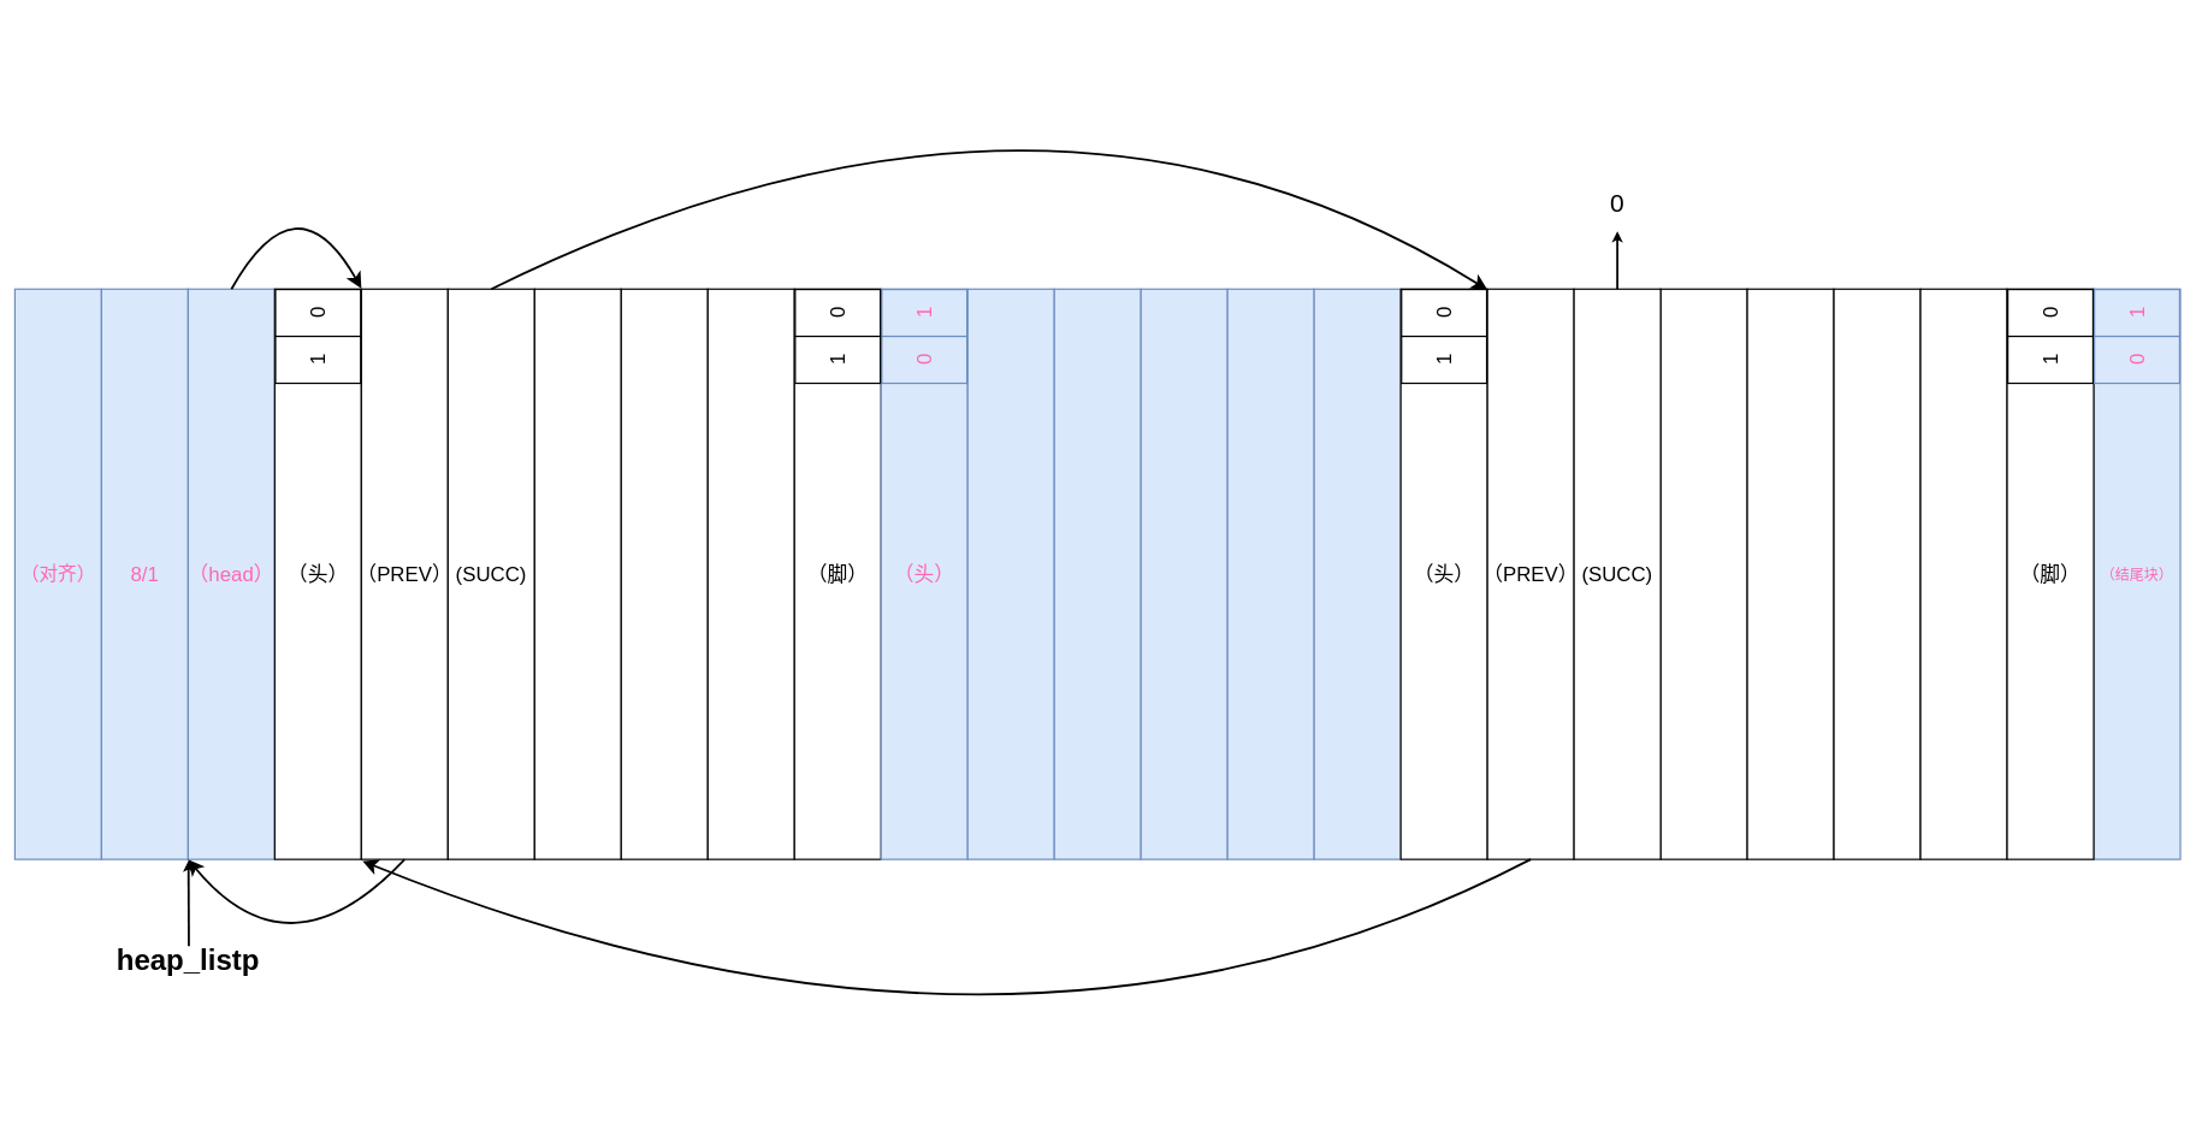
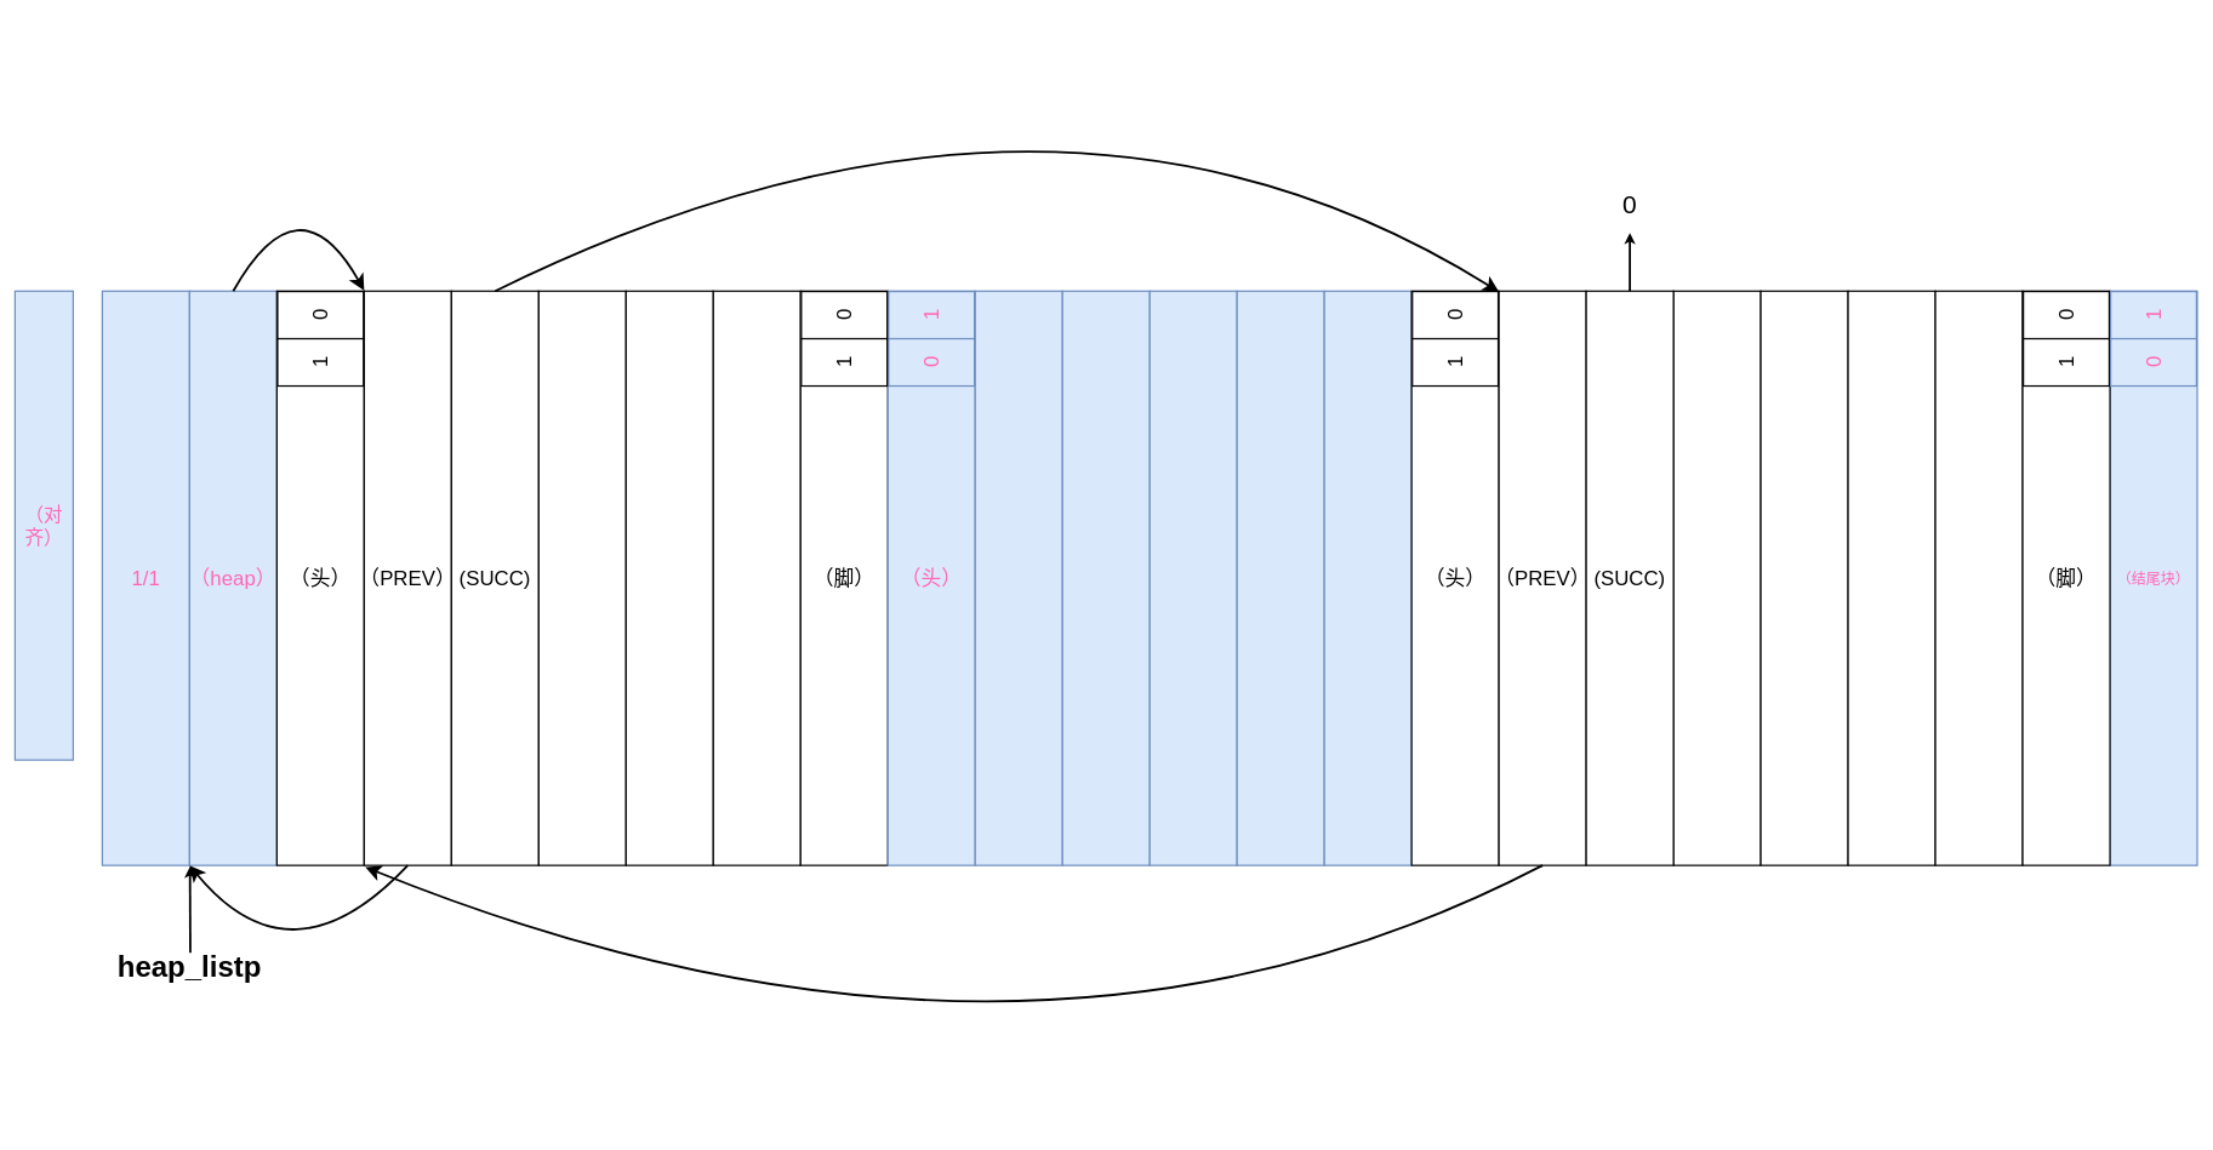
  <mxCell id="0" />
  <mxCell id="1" parent="0" />
- <mxCell id="2" value="&lt;font style=&quot;font-size: 26px&quot; color=&quot;#ff66b3&quot;&gt;（对齐）&lt;/font&gt;" style="rounded=0;whiteSpace=wrap;html=1;fillColor=#dae8fc;strokeColor=#6c8ebf;strokeWidth=2;" parent="1" vertex="1"><mxGeometry x="20" y="400" width="120" height="790" as="geometry" /></mxCell>
- <mxCell id="3" value="&lt;font color=&quot;#ff66b3&quot; style=&quot;font-size: 28px&quot;&gt;8/1&lt;/font&gt;" style="rounded=0;whiteSpace=wrap;html=1;fillColor=#dae8fc;strokeColor=#6c8ebf;strokeWidth=2;" parent="1" vertex="1"><mxGeometry x="140" y="400" width="120" height="790" as="geometry" /></mxCell>
- <mxCell id="4" value="&lt;font style=&quot;font-size: 28px&quot; color=&quot;#ff66b3&quot;&gt;&lt;font style=&quot;font-size: 28px&quot;&gt;（head&lt;/font&gt;）&lt;/font&gt;" style="rounded=0;whiteSpace=wrap;html=1;fillColor=#dae8fc;strokeColor=#6c8ebf;strokeWidth=2;" parent="1" vertex="1"><mxGeometry x="260" y="400" width="120" height="790" as="geometry" /></mxCell>
+ <mxCell id="2" value="&lt;font style=&quot;font-size: 26px&quot; color=&quot;#ff66b3&quot;&gt;（对齐）&lt;/font&gt;" style="rounded=0;whiteSpace=wrap;html=1;fillColor=#dae8fc;strokeColor=#6c8ebf;strokeWidth=2;" parent="1" vertex="1"><mxGeometry x="20" y="400" width="80" height="645" as="geometry" /></mxCell>
+ <mxCell id="3" value="&lt;font color=&quot;#ff66b3&quot; style=&quot;font-size: 28px&quot;&gt;1/1&lt;/font&gt;" style="rounded=0;whiteSpace=wrap;html=1;fillColor=#dae8fc;strokeColor=#6c8ebf;strokeWidth=2;" parent="1" vertex="1"><mxGeometry x="140" y="400" width="120" height="790" as="geometry" /></mxCell>
+ <mxCell id="4" value="&lt;font style=&quot;font-size: 28px&quot; color=&quot;#ff66b3&quot;&gt;&lt;font style=&quot;font-size: 28px&quot;&gt;（heap&lt;/font&gt;）&lt;/font&gt;" style="rounded=0;whiteSpace=wrap;html=1;fillColor=#dae8fc;strokeColor=#6c8ebf;strokeWidth=2;" parent="1" vertex="1"><mxGeometry x="260" y="400" width="120" height="790" as="geometry" /></mxCell>
  <mxCell id="5" value="&lt;font style=&quot;font-size: 28px&quot;&gt;（头）&lt;/font&gt;" style="rounded=0;whiteSpace=wrap;html=1;fontColor=#000000;strokeWidth=2;" parent="1" vertex="1"><mxGeometry x="380" y="400" width="120" height="790" as="geometry" /></mxCell>
  <mxCell id="6" value="&lt;font style=&quot;font-size: 28px&quot;&gt;（PREV）&lt;/font&gt;" style="rounded=0;whiteSpace=wrap;html=1;strokeWidth=2;" parent="1" vertex="1"><mxGeometry x="500" y="400" width="120" height="790" as="geometry" /></mxCell>
  <mxCell id="7" value="&lt;font style=&quot;font-size: 28px&quot;&gt;(SUCC)&lt;/font&gt;" style="rounded=0;whiteSpace=wrap;html=1;strokeWidth=2;" parent="1" vertex="1"><mxGeometry x="620" y="400" width="120" height="790" as="geometry" /></mxCell>
  <mxCell id="8" value="" style="rounded=0;whiteSpace=wrap;html=1;strokeWidth=2;" parent="1" vertex="1"><mxGeometry x="740" y="400" width="120" height="790" as="geometry" /></mxCell>
  <mxCell id="9" value="" style="rounded=0;whiteSpace=wrap;html=1;strokeWidth=2;" parent="1" vertex="1"><mxGeometry x="860" y="400" width="120" height="790" as="geometry" /></mxCell>
  <mxCell id="10" value="" style="rounded=0;whiteSpace=wrap;html=1;strokeWidth=2;" parent="1" vertex="1"><mxGeometry x="980" y="400" width="120" height="790" as="geometry" /></mxCell>
  <mxCell id="11" value="&lt;font style=&quot;font-size: 28px&quot;&gt;（脚）&lt;/font&gt;" style="rounded=0;whiteSpace=wrap;html=1;fontColor=#000000;strokeWidth=2;" parent="1" vertex="1"><mxGeometry x="1100" y="400" width="120" height="790" as="geometry" /></mxCell>
  <mxCell id="12" value="&lt;font color=&quot;#ff66b3&quot; style=&quot;font-size: 28px&quot;&gt;（头）&lt;/font&gt;" style="rounded=0;whiteSpace=wrap;html=1;fillColor=#dae8fc;strokeColor=#6c8ebf;strokeWidth=2;" parent="1" vertex="1"><mxGeometry x="1220" y="400" width="120" height="790" as="geometry" /></mxCell>
  <mxCell id="13" value="" style="rounded=0;whiteSpace=wrap;html=1;fillColor=#dae8fc;strokeColor=#6c8ebf;strokeWidth=2;" parent="1" vertex="1"><mxGeometry x="1340" y="400" width="120" height="790" as="geometry" /></mxCell>
  <mxCell id="14" value="" style="rounded=0;whiteSpace=wrap;html=1;fillColor=#dae8fc;strokeColor=#6c8ebf;strokeWidth=2;" parent="1" vertex="1"><mxGeometry x="1460" y="400" width="120" height="790" as="geometry" /></mxCell>
  <mxCell id="15" value="" style="rounded=0;whiteSpace=wrap;html=1;fillColor=#dae8fc;strokeColor=#6c8ebf;strokeWidth=2;" parent="1" vertex="1"><mxGeometry x="1580" y="400" width="120" height="790" as="geometry" /></mxCell>
  <mxCell id="16" value="" style="rounded=0;whiteSpace=wrap;html=1;fillColor=#dae8fc;strokeColor=#6c8ebf;strokeWidth=2;" parent="1" vertex="1"><mxGeometry x="1700" y="400" width="120" height="790" as="geometry" /></mxCell>
  <mxCell id="17" value="" style="rounded=0;whiteSpace=wrap;html=1;fillColor=#dae8fc;strokeColor=#6c8ebf;strokeWidth=2;" parent="1" vertex="1"><mxGeometry x="1820" y="400" width="120" height="790" as="geometry" /></mxCell>
  <mxCell id="18" value="" style="rounded=0;whiteSpace=wrap;html=1;strokeWidth=2;" parent="1" vertex="1"><mxGeometry x="2300" y="400" width="120" height="790" as="geometry" /></mxCell>
  <mxCell id="19" value="" style="rounded=0;whiteSpace=wrap;html=1;strokeWidth=2;" parent="1" vertex="1"><mxGeometry x="2420" y="400" width="120" height="790" as="geometry" /></mxCell>
  <mxCell id="20" value="" style="rounded=0;whiteSpace=wrap;html=1;strokeWidth=2;" parent="1" vertex="1"><mxGeometry x="2540" y="400" width="120" height="790" as="geometry" /></mxCell>
  <mxCell id="21" value="" style="rounded=0;whiteSpace=wrap;html=1;strokeWidth=2;" parent="1" vertex="1"><mxGeometry x="2660" y="400" width="120" height="790" as="geometry" /></mxCell>
  <mxCell id="22" value="&lt;font color=&quot;#ff66b3&quot; style=&quot;font-size: 20px&quot;&gt;（结尾块）&lt;/font&gt;" style="rounded=0;whiteSpace=wrap;html=1;fillColor=#dae8fc;strokeColor=#6c8ebf;strokeWidth=2;" parent="1" vertex="1"><mxGeometry x="2900" y="400" width="120" height="790" as="geometry" /></mxCell>
  <mxCell id="23" value="&lt;font style=&quot;font-size: 40px;&quot;&gt;heap_listp&lt;/font&gt;" style="text;html=1;strokeColor=none;fillColor=none;align=center;verticalAlign=middle;whiteSpace=wrap;rounded=0;fontSize=40;fontStyle=1" parent="1" vertex="1"><mxGeometry x="170" y="1306" width="180" height="43" as="geometry" /></mxCell>
  <mxCell id="24" value="" style="endArrow=classic;html=1;entryX=0.025;entryY=1.001;entryDx=0;entryDy=0;entryPerimeter=0;strokeWidth=3;" parent="1" edge="1"><mxGeometry width="50" height="50" relative="1" as="geometry"><mxPoint x="261" y="1310" as="sourcePoint" /><mxPoint x="260.5" y="1192" as="targetPoint" /></mxGeometry></mxCell>
  <mxCell id="25" value="&lt;font style=&quot;font-size: 28px&quot; color=&quot;#ff66b3&quot;&gt;1&lt;/font&gt;" style="rounded=0;whiteSpace=wrap;html=1;rotation=-90;fillColor=#dae8fc;strokeColor=#6c8ebf;strokeWidth=2;" parent="1" vertex="1"><mxGeometry x="1247.5" y="374" width="65" height="118" as="geometry" /></mxCell>
  <mxCell id="26" value="&lt;font style=&quot;font-size: 28px&quot; color=&quot;#ff66b3&quot;&gt;0&lt;/font&gt;" style="rounded=0;whiteSpace=wrap;html=1;rotation=-90;fillColor=#dae8fc;strokeColor=#6c8ebf;strokeWidth=2;" parent="1" vertex="1"><mxGeometry x="1247.5" y="439" width="65" height="118" as="geometry" /></mxCell>
  <mxCell id="27" value="&lt;font style=&quot;font-size: 28px&quot;&gt;0&lt;br&gt;&lt;/font&gt;" style="rounded=0;whiteSpace=wrap;html=1;rotation=-90;fontColor=#000000;strokeWidth=2;" parent="1" vertex="1"><mxGeometry x="407.5" y="374" width="65" height="118" as="geometry" /></mxCell>
  <mxCell id="28" value="&lt;font style=&quot;font-size: 28px&quot;&gt;1&lt;/font&gt;" style="rounded=0;whiteSpace=wrap;html=1;rotation=-90;fontColor=#000000;strokeWidth=2;" parent="1" vertex="1"><mxGeometry x="407.5" y="439" width="65" height="118" as="geometry" /></mxCell>
  <mxCell id="29" value="&lt;font style=&quot;font-size: 28px&quot;&gt;0&lt;/font&gt;" style="rounded=0;whiteSpace=wrap;html=1;rotation=-90;fontColor=#000000;strokeWidth=2;" parent="1" vertex="1"><mxGeometry x="1127.5" y="374" width="65" height="118" as="geometry" /></mxCell>
  <mxCell id="30" value="&lt;font style=&quot;font-size: 28px&quot;&gt;1&lt;/font&gt;" style="rounded=0;whiteSpace=wrap;html=1;rotation=-90;fontColor=#000000;strokeWidth=2;" parent="1" vertex="1"><mxGeometry x="1127.5" y="439" width="65" height="118" as="geometry" /></mxCell>
  <mxCell id="31" value="&lt;font style=&quot;font-size: 28px&quot;&gt;（头）&lt;/font&gt;" style="rounded=0;whiteSpace=wrap;html=1;fontColor=#000000;strokeWidth=2;" parent="1" vertex="1"><mxGeometry x="1940" y="400" width="120" height="790" as="geometry" /></mxCell>
  <mxCell id="32" value="&lt;font style=&quot;font-size: 28px&quot;&gt;0&lt;/font&gt;" style="rounded=0;whiteSpace=wrap;html=1;rotation=-90;fontColor=#000000;strokeWidth=2;" parent="1" vertex="1"><mxGeometry x="1967.5" y="374" width="65" height="118" as="geometry" /></mxCell>
  <mxCell id="33" value="&lt;font style=&quot;font-size: 28px&quot;&gt;1&lt;/font&gt;" style="rounded=0;whiteSpace=wrap;html=1;rotation=-90;fontColor=#000000;strokeWidth=2;" parent="1" vertex="1"><mxGeometry x="1967.5" y="439" width="65" height="118" as="geometry" /></mxCell>
  <mxCell id="34" value="&lt;font style=&quot;font-size: 28px&quot;&gt;（PREV）&lt;/font&gt;" style="rounded=0;whiteSpace=wrap;html=1;strokeWidth=2;" parent="1" vertex="1"><mxGeometry x="2060" y="400" width="120" height="790" as="geometry" /></mxCell>
  <mxCell id="35" value="&lt;font style=&quot;font-size: 28px&quot;&gt;(SUCC)&lt;/font&gt;" style="rounded=0;whiteSpace=wrap;html=1;strokeWidth=2;" parent="1" vertex="1"><mxGeometry x="2180" y="400" width="120" height="790" as="geometry" /></mxCell>
  <mxCell id="36" value="&lt;font style=&quot;font-size: 28px&quot;&gt;（脚）&lt;/font&gt;" style="rounded=0;whiteSpace=wrap;html=1;fontColor=#000000;strokeWidth=2;" parent="1" vertex="1"><mxGeometry x="2780" y="400" width="120" height="790" as="geometry" /></mxCell>
  <mxCell id="37" value="&lt;font style=&quot;font-size: 28px&quot;&gt;0&lt;br&gt;&lt;/font&gt;" style="rounded=0;whiteSpace=wrap;html=1;rotation=-90;fontColor=#000000;strokeWidth=2;" parent="1" vertex="1"><mxGeometry x="2807.5" y="374" width="65" height="118" as="geometry" /></mxCell>
  <mxCell id="38" value="&lt;font style=&quot;font-size: 28px&quot;&gt;1&lt;/font&gt;" style="rounded=0;whiteSpace=wrap;html=1;rotation=-90;fontColor=#000000;strokeWidth=2;" parent="1" vertex="1"><mxGeometry x="2807.5" y="439" width="65" height="118" as="geometry" /></mxCell>
  <mxCell id="39" value="&lt;font style=&quot;font-size: 28px&quot; color=&quot;#ff66b3&quot;&gt;1&lt;/font&gt;" style="rounded=0;whiteSpace=wrap;html=1;rotation=-90;fillColor=#dae8fc;strokeColor=#6c8ebf;strokeWidth=2;" parent="1" vertex="1"><mxGeometry x="2927.5" y="374" width="65" height="118" as="geometry" /></mxCell>
  <mxCell id="40" value="&lt;font style=&quot;font-size: 28px&quot; color=&quot;#ff66b3&quot;&gt;0&lt;/font&gt;" style="rounded=0;whiteSpace=wrap;html=1;rotation=-90;fillColor=#dae8fc;strokeColor=#6c8ebf;strokeWidth=2;" parent="1" vertex="1"><mxGeometry x="2927.5" y="439" width="65" height="118" as="geometry" /></mxCell>
  <mxCell id="41" value="" style="endArrow=classic;html=1;fontColor=#000000;curved=1;endSize=13;strokeWidth=3;exitX=0.5;exitY=0;exitDx=0;exitDy=0;" parent="1" source="4" edge="1"><mxGeometry width="50" height="50" relative="1" as="geometry"><mxPoint x="320" y="390" as="sourcePoint" /><mxPoint x="500" y="399" as="targetPoint" /><Array as="points"><mxPoint x="410" y="240" /></Array></mxGeometry></mxCell>
  <mxCell id="42" value="" style="endArrow=classic;html=1;fontColor=#000000;exitX=0.5;exitY=0;exitDx=0;exitDy=0;curved=1;endSize=13;strokeWidth=3;" parent="1" source="7" edge="1"><mxGeometry width="50" height="50" relative="1" as="geometry"><mxPoint x="660.214" y="400.071" as="sourcePoint" /><mxPoint x="2060" y="401" as="targetPoint" /><Array as="points"><mxPoint x="1450" y="20" /></Array></mxGeometry></mxCell>
  <mxCell id="43" value="" style="endArrow=classic;html=1;strokeWidth=3;fontColor=#000000;exitX=0.5;exitY=0;exitDx=0;exitDy=0;" parent="1" source="35" edge="1"><mxGeometry width="50" height="50" relative="1" as="geometry"><mxPoint x="580" y="1410" as="sourcePoint" /><mxPoint x="2240" y="320" as="targetPoint" /></mxGeometry></mxCell>
  <mxCell id="44" value="&lt;font style=&quot;font-size: 35px;&quot;&gt;0&lt;/font&gt;" style="text;html=1;strokeColor=none;fillColor=none;align=center;verticalAlign=middle;whiteSpace=wrap;rounded=0;fontColor=#000000;fontSize=35;" parent="1" vertex="1"><mxGeometry x="2220" y="270" width="40" height="20" as="geometry" /></mxCell>
  <mxCell id="45" value="" style="endArrow=classic;html=1;fontColor=#000000;exitX=0.5;exitY=0;exitDx=0;exitDy=0;curved=1;entryX=0.012;entryY=1.003;entryDx=0;entryDy=0;endSize=13;strokeWidth=3;entryPerimeter=0;" parent="1" target="6" edge="1"><mxGeometry width="50" height="50" relative="1" as="geometry"><mxPoint x="2120" y="1190" as="sourcePoint" /><mxPoint x="680" y="1190" as="targetPoint" /><Array as="points"><mxPoint x="1410" y="1560" /></Array></mxGeometry></mxCell>
  <mxCell id="46" value="" style="endArrow=classic;html=1;fontColor=#000000;curved=1;endSize=13;strokeWidth=3;" parent="1" edge="1"><mxGeometry width="50" height="50" relative="1" as="geometry"><mxPoint x="560" y="1190" as="sourcePoint" /><mxPoint x="260" y="1190" as="targetPoint" /><Array as="points"><mxPoint x="400" y="1360" /></Array></mxGeometry></mxCell>
